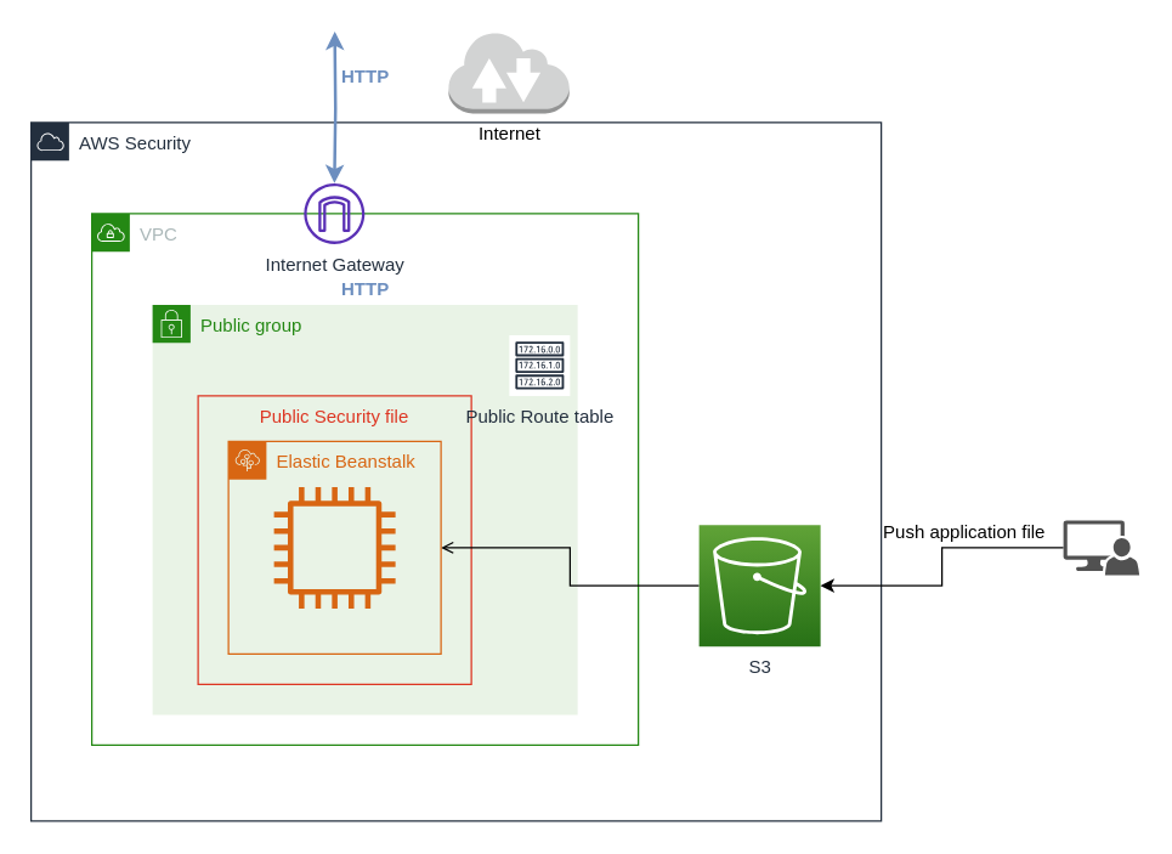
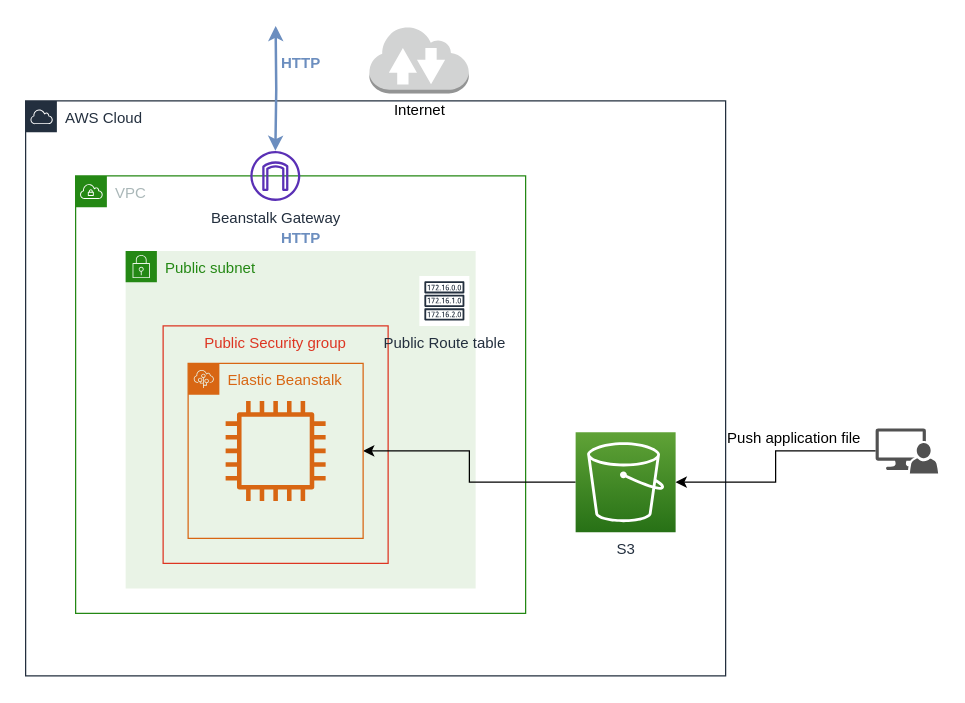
  <mxCell id="0" />
  <mxCell id="1" parent="0" />
- <mxCell id="2" value="AWS Security" style="points=[[0,0],[0.25,0],[0.5,0],[0.75,0],[1,0],[1,0.25],[1,0.5],[1,0.75],[1,1],[0.75,1],[0.5,1],[0.25,1],[0,1],[0,0.75],[0,0.5],[0,0.25]];outlineConnect=0;gradientColor=none;html=1;whiteSpace=wrap;fontSize=12;fontStyle=0;shape=mxgraph.aws4.group;grIcon=mxgraph.aws4.group_aws_cloud;strokeColor=#232F3E;fillColor=none;verticalAlign=top;align=left;spacingLeft=30;fontColor=#232F3E;dashed=0;" vertex="1" parent="1"><mxGeometry x="20" y="80" width="560" height="460" as="geometry" /></mxCell>
+ <mxCell id="2" value="AWS Cloud" style="points=[[0,0],[0.25,0],[0.5,0],[0.75,0],[1,0],[1,0.25],[1,0.5],[1,0.75],[1,1],[0.75,1],[0.5,1],[0.25,1],[0,1],[0,0.75],[0,0.5],[0,0.25]];outlineConnect=0;gradientColor=none;html=1;whiteSpace=wrap;fontSize=12;fontStyle=0;shape=mxgraph.aws4.group;grIcon=mxgraph.aws4.group_aws_cloud;strokeColor=#232F3E;fillColor=none;verticalAlign=top;align=left;spacingLeft=30;fontColor=#232F3E;dashed=0;" vertex="1" parent="1"><mxGeometry x="20" y="80" width="560" height="460" as="geometry" /></mxCell>
  <mxCell id="3" value="VPC" style="points=[[0,0],[0.25,0],[0.5,0],[0.75,0],[1,0],[1,0.25],[1,0.5],[1,0.75],[1,1],[0.75,1],[0.5,1],[0.25,1],[0,1],[0,0.75],[0,0.5],[0,0.25]];outlineConnect=0;gradientColor=none;html=1;whiteSpace=wrap;fontSize=12;fontStyle=0;shape=mxgraph.aws4.group;grIcon=mxgraph.aws4.group_vpc;strokeColor=#248814;fillColor=none;verticalAlign=top;align=left;spacingLeft=30;fontColor=#AAB7B8;dashed=0;" vertex="1" parent="1"><mxGeometry x="60" y="140" width="360" height="350" as="geometry" /></mxCell>
- <mxCell id="4" value="Public group" style="points=[[0,0],[0.25,0],[0.5,0],[0.75,0],[1,0],[1,0.25],[1,0.5],[1,0.75],[1,1],[0.75,1],[0.5,1],[0.25,1],[0,1],[0,0.75],[0,0.5],[0,0.25]];outlineConnect=0;gradientColor=none;html=1;whiteSpace=wrap;fontSize=12;fontStyle=0;shape=mxgraph.aws4.group;grIcon=mxgraph.aws4.group_security_group;grStroke=0;strokeColor=#248814;verticalAlign=top;align=left;spacingLeft=30;fontColor=#248814;dashed=0;fillColor=#E9F3E6;" vertex="1" parent="1"><mxGeometry x="100" y="200" width="280" height="270" as="geometry" /></mxCell>
- <mxCell id="5" value="Public Security file" style="fillColor=none;strokeColor=#DD3522;verticalAlign=top;fontStyle=0;fontColor=#DD3522;" vertex="1" parent="1"><mxGeometry x="130" y="260" width="180" height="190" as="geometry" /></mxCell>
+ <mxCell id="4" value="Public subnet" style="points=[[0,0],[0.25,0],[0.5,0],[0.75,0],[1,0],[1,0.25],[1,0.5],[1,0.75],[1,1],[0.75,1],[0.5,1],[0.25,1],[0,1],[0,0.75],[0,0.5],[0,0.25]];outlineConnect=0;gradientColor=none;html=1;whiteSpace=wrap;fontSize=12;fontStyle=0;shape=mxgraph.aws4.group;grIcon=mxgraph.aws4.group_security_group;grStroke=0;strokeColor=#248814;verticalAlign=top;align=left;spacingLeft=30;fontColor=#248814;dashed=0;fillColor=#E9F3E6;" vertex="1" parent="1"><mxGeometry x="100" y="200" width="280" height="270" as="geometry" /></mxCell>
+ <mxCell id="5" value="Public Security group" style="fillColor=none;strokeColor=#DD3522;verticalAlign=top;fontStyle=0;fontColor=#DD3522;" vertex="1" parent="1"><mxGeometry x="130" y="260" width="180" height="190" as="geometry" /></mxCell>
  <mxCell id="6" value="Public Route table" style="outlineConnect=0;fontColor=#232F3E;gradientColor=none;strokeColor=#232F3E;fillColor=#ffffff;dashed=0;verticalLabelPosition=bottom;verticalAlign=top;align=center;html=1;fontSize=12;fontStyle=0;aspect=fixed;shape=mxgraph.aws4.resourceIcon;resIcon=mxgraph.aws4.route_table;" vertex="1" parent="1"><mxGeometry x="335" y="220" width="40" height="40" as="geometry" /></mxCell>
- <mxCell id="7" style="edgeStyle=orthogonalEdgeStyle;rounded=0;orthogonalLoop=1;jettySize=auto;html=1;entryX=1;entryY=0.5;entryDx=0;entryDy=0;endArrow=open;" edge="1" parent="1" source="8" target="15"><mxGeometry relative="1" as="geometry" /></mxCell>
+ <mxCell id="7" style="edgeStyle=orthogonalEdgeStyle;rounded=0;orthogonalLoop=1;jettySize=auto;html=1;entryX=1;entryY=0.5;entryDx=0;entryDy=0;" edge="1" parent="1" source="8" target="15"><mxGeometry relative="1" as="geometry" /></mxCell>
  <mxCell id="8" value="S3" style="outlineConnect=0;fontColor=#232F3E;gradientColor=#60A337;gradientDirection=north;fillColor=#277116;strokeColor=#ffffff;dashed=0;verticalLabelPosition=bottom;verticalAlign=top;align=center;html=1;fontSize=12;fontStyle=0;aspect=fixed;shape=mxgraph.aws4.resourceIcon;resIcon=mxgraph.aws4.s3;" vertex="1" parent="1"><mxGeometry x="460" y="345" width="80" height="80" as="geometry" /></mxCell>
- <mxCell id="9" value="Internet Gateway" style="outlineConnect=0;fontColor=#232F3E;gradientColor=none;fillColor=#5A30B5;strokeColor=none;dashed=0;verticalLabelPosition=bottom;verticalAlign=top;align=center;html=1;fontSize=12;fontStyle=0;aspect=fixed;pointerEvents=1;shape=mxgraph.aws4.internet_gateway;" vertex="1" parent="1"><mxGeometry x="199.75" width="40" height="40" as="geometry" y="120" /></mxCell>
+ <mxCell id="9" value="Beanstalk Gateway" style="outlineConnect=0;fontColor=#232F3E;gradientColor=none;fillColor=#5A30B5;strokeColor=none;dashed=0;verticalLabelPosition=bottom;verticalAlign=top;align=center;html=1;fontSize=12;fontStyle=0;aspect=fixed;pointerEvents=1;shape=mxgraph.aws4.internet_gateway;" vertex="1" parent="1"><mxGeometry x="199.75" width="40" height="40" as="geometry" y="120" /></mxCell>
  <mxCell id="10" style="edgeStyle=orthogonalEdgeStyle;rounded=0;orthogonalLoop=1;jettySize=auto;html=1;strokeWidth=2;startArrow=classic;startFill=1;fillColor=#dae8fc;strokeColor=#6c8ebf;" edge="1" parent="1" target="9"><mxGeometry relative="1" as="geometry"><mxPoint x="220" y="20" as="sourcePoint" /></mxGeometry></mxCell>
  <mxCell id="11" value="Internet" style="outlineConnect=0;dashed=0;verticalLabelPosition=bottom;verticalAlign=top;align=center;html=1;shape=mxgraph.aws3.internet_2;fillColor=#D2D3D3;gradientColor=none;" vertex="1" parent="1"><mxGeometry x="295" y="20" width="79.5" height="54" as="geometry" /></mxCell>
  <mxCell id="12" style="edgeStyle=orthogonalEdgeStyle;rounded=0;orthogonalLoop=1;jettySize=auto;html=1;exitX=0;exitY=0.5;exitDx=0;exitDy=0;exitPerimeter=0;" edge="1" parent="1" source="13" target="8"><mxGeometry relative="1" as="geometry" /></mxCell>
  <mxCell id="13" value="" style="pointerEvents=1;shadow=0;dashed=0;html=1;strokeColor=none;labelPosition=center;verticalLabelPosition=bottom;verticalAlign=top;align=center;fillColor=#515151;shape=mxgraph.mscae.system_center.admin_console" vertex="1" parent="1"><mxGeometry x="700" y="342" width="50" height="36" as="geometry" /></mxCell>
  <mxCell id="14" value="Push application file" style="text;html=1;strokeColor=none;fillColor=none;align=center;verticalAlign=middle;whiteSpace=wrap;rounded=0;" vertex="1" parent="1"><mxGeometry x="570" y="340" width="130" height="20" as="geometry" /></mxCell>
  <mxCell id="15" value="Elastic Beanstalk" style="points=[[0,0],[0.25,0],[0.5,0],[0.75,0],[1,0],[1,0.25],[1,0.5],[1,0.75],[1,1],[0.75,1],[0.5,1],[0.25,1],[0,1],[0,0.75],[0,0.5],[0,0.25]];outlineConnect=0;gradientColor=none;html=1;whiteSpace=wrap;fontSize=12;fontStyle=0;shape=mxgraph.aws4.group;grIcon=mxgraph.aws4.group_elastic_beanstalk;strokeColor=#D86613;fillColor=none;verticalAlign=top;align=left;spacingLeft=30;fontColor=#D86613;dashed=0;" vertex="1" parent="1"><mxGeometry x="150" y="290" width="140" height="140" as="geometry" /></mxCell>
  <mxCell id="16" value="" style="outlineConnect=0;fontColor=#232F3E;gradientColor=none;fillColor=#D86613;strokeColor=none;dashed=0;verticalLabelPosition=bottom;verticalAlign=top;align=center;html=1;fontSize=12;fontStyle=0;aspect=fixed;pointerEvents=1;shape=mxgraph.aws4.instance2;" vertex="1" parent="1"><mxGeometry x="180" y="320" width="80" height="80" as="geometry" /></mxCell>
  <mxCell id="17" value="&lt;font color=&quot;#6c8ebf&quot;&gt;&lt;b&gt;HTTP&lt;/b&gt;&lt;/font&gt;" style="text;html=1;strokeColor=none;fillColor=none;align=center;verticalAlign=middle;whiteSpace=wrap;rounded=0;" vertex="1" parent="1"><mxGeometry x="218.75" y="40" width="42.5" height="20" as="geometry" /></mxCell>
  <mxCell id="18" value="&lt;font color=&quot;#6c8ebf&quot;&gt;&lt;b&gt;HTTP&lt;/b&gt;&lt;/font&gt;" style="text;html=1;strokeColor=none;fillColor=none;align=center;verticalAlign=middle;whiteSpace=wrap;rounded=0;" vertex="1" parent="1"><mxGeometry x="218.75" y="180" width="42.5" height="20" as="geometry" /></mxCell>
